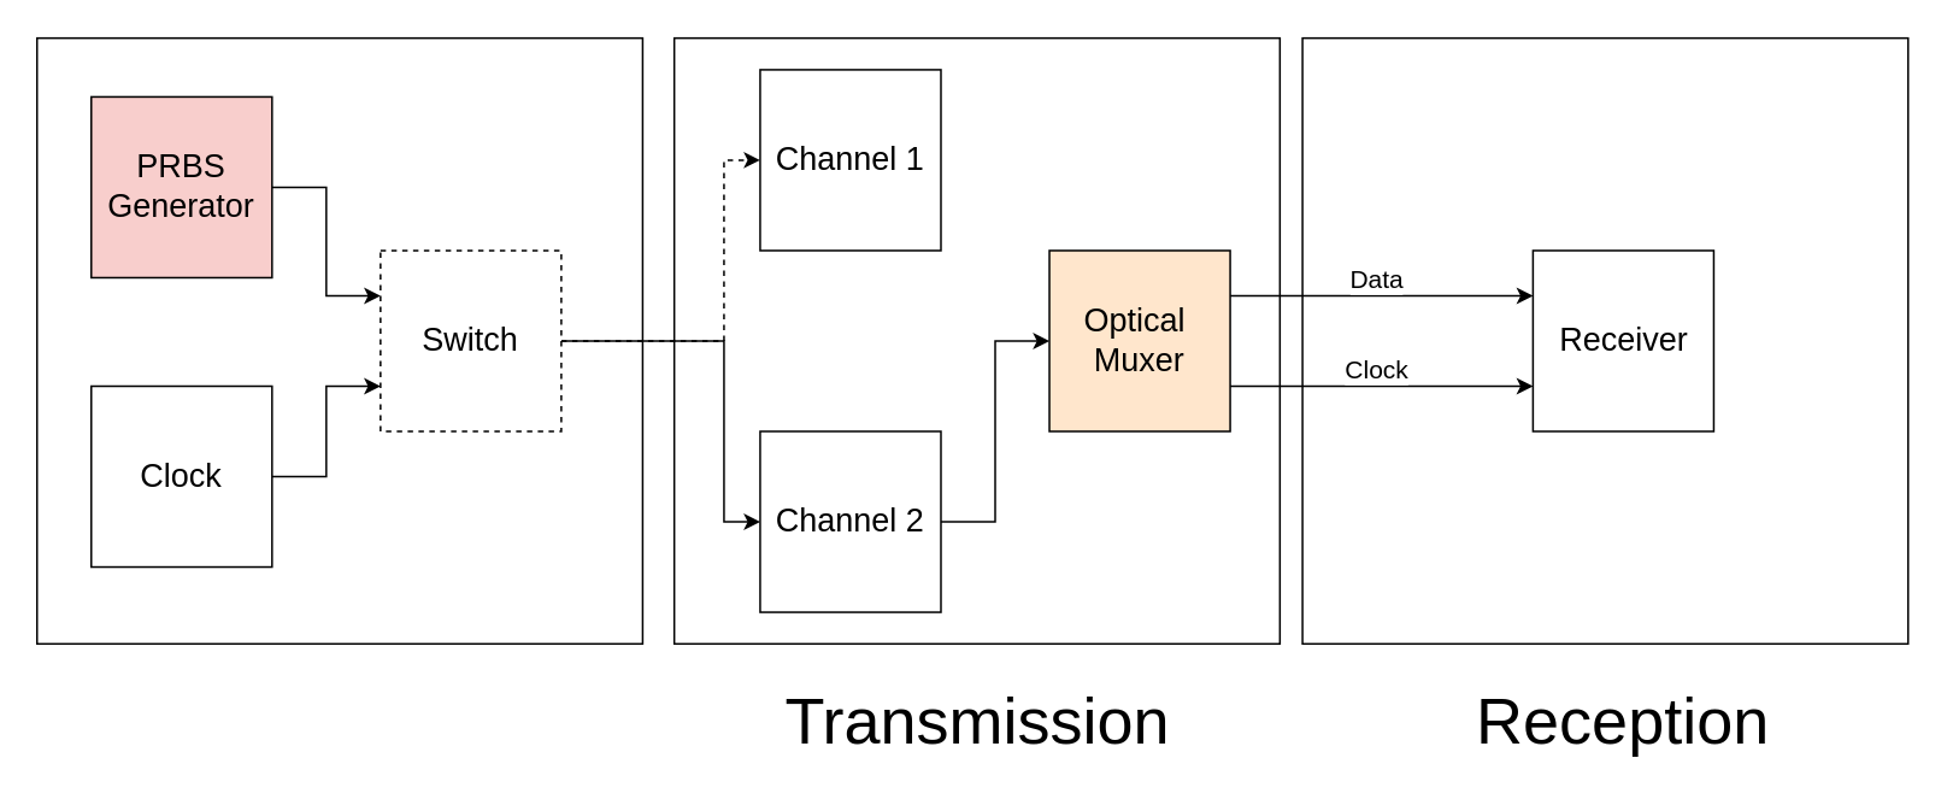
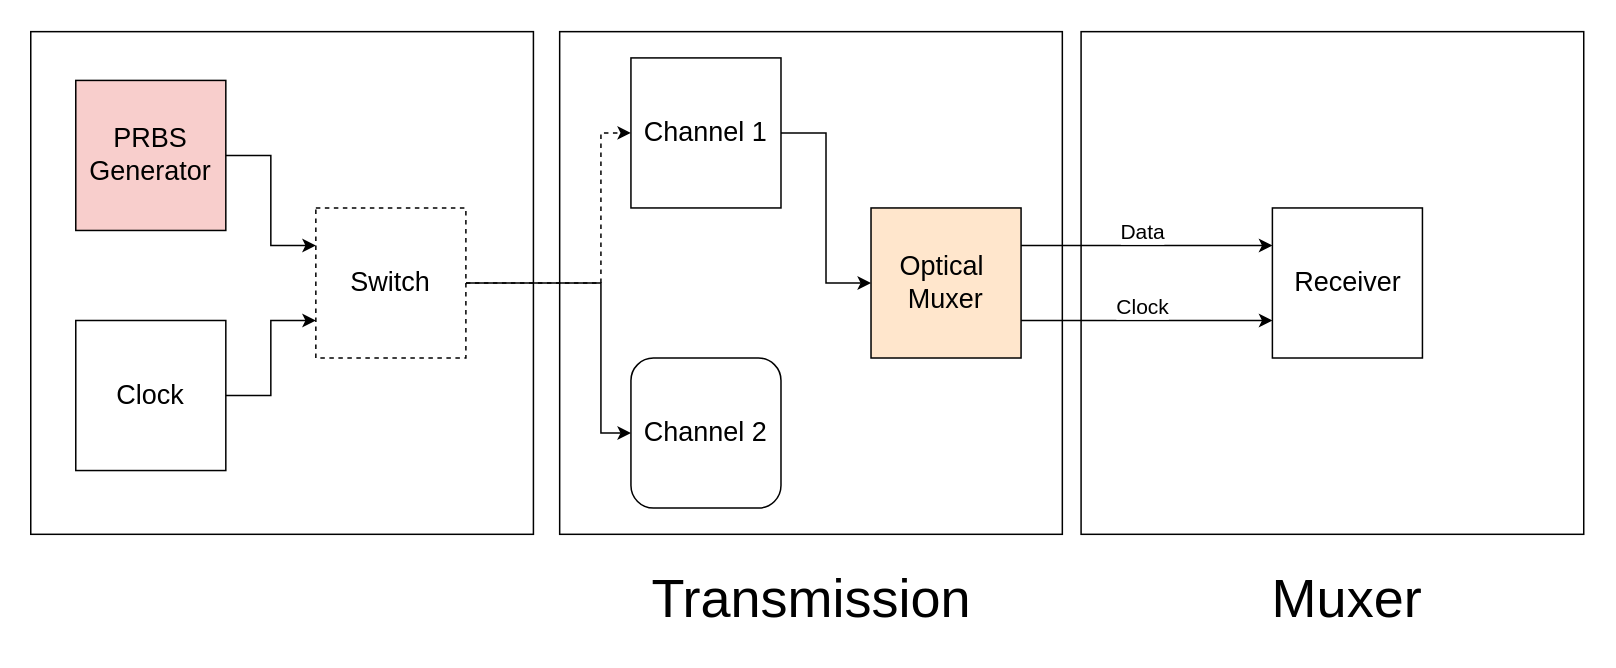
  <mxCell id="0" />
  <mxCell id="1" parent="0" />
  <mxCell id="2" value="" style="whiteSpace=wrap;html=1;aspect=fixed;fillColor=#FFFFFF;" parent="1" vertex="1"><mxGeometry x="20" y="20.5" width="335" height="335" as="geometry" /></mxCell>
  <mxCell id="3" value="" style="whiteSpace=wrap;html=1;aspect=fixed;fillColor=#FFFFFF;" parent="1" vertex="1"><mxGeometry x="720" y="20.5" width="335" height="335" as="geometry" /></mxCell>
  <mxCell id="4" value="" style="whiteSpace=wrap;html=1;aspect=fixed;fillColor=#FFFFFF;" parent="1" vertex="1"><mxGeometry x="372.5" y="20.5" width="335" height="335" as="geometry" /></mxCell>
  <mxCell id="5" style="edgeStyle=orthogonalEdgeStyle;rounded=0;orthogonalLoop=1;jettySize=auto;html=1;entryX=0;entryY=0.25;entryDx=0;entryDy=0;" parent="1" source="6" target="18" edge="1"><mxGeometry relative="1" as="geometry" /></mxCell>
  <mxCell id="6" value="&lt;font style=&quot;font-size: 18px&quot;&gt;PRBS&lt;br&gt;Generator&lt;/font&gt;" style="whiteSpace=wrap;html=1;aspect=fixed;fillColor=#f8cecc;" parent="1" vertex="1"><mxGeometry x="50" y="53" width="100" height="100" as="geometry" /></mxCell>
  <mxCell id="7" style="edgeStyle=orthogonalEdgeStyle;rounded=0;orthogonalLoop=1;jettySize=auto;html=1;exitX=1;exitY=0.25;exitDx=0;exitDy=0;entryX=0;entryY=0.25;entryDx=0;entryDy=0;" parent="1" source="11" target="19" edge="1"><mxGeometry relative="1" as="geometry" /></mxCell>
  <mxCell id="8" value="&lt;font style=&quot;font-size: 14px&quot;&gt;Data&lt;/font&gt;" style="edgeLabel;html=1;align=center;verticalAlign=middle;resizable=0;points=[];" parent="7" vertex="1" connectable="0"><mxGeometry x="0.361" y="-2" relative="1" as="geometry"><mxPoint x="-34" y="-12" as="offset" /></mxGeometry></mxCell>
  <mxCell id="9" style="edgeStyle=orthogonalEdgeStyle;rounded=0;orthogonalLoop=1;jettySize=auto;html=1;exitX=1;exitY=0.75;exitDx=0;exitDy=0;entryX=0;entryY=0.75;entryDx=0;entryDy=0;" parent="1" source="11" target="19" edge="1"><mxGeometry relative="1" as="geometry" /></mxCell>
  <mxCell id="10" value="&lt;font style=&quot;font-size: 14px&quot;&gt;Clock&lt;/font&gt;" style="edgeLabel;html=1;align=center;verticalAlign=middle;resizable=0;points=[];rotation=0;" parent="9" vertex="1" connectable="0"><mxGeometry x="0.325" y="2" relative="1" as="geometry"><mxPoint x="-31" y="-8" as="offset" /></mxGeometry></mxCell>
  <mxCell id="11" value="&lt;font style=&quot;font-size: 18px&quot;&gt;Optical&amp;nbsp;&lt;br&gt;Muxer&lt;br&gt;&lt;/font&gt;" style="whiteSpace=wrap;html=1;aspect=fixed;fillColor=#ffe6cc;" parent="1" vertex="1"><mxGeometry x="580" y="138" width="100" height="100" as="geometry" /></mxCell>
+ <mxCell id="12" style="edgeStyle=orthogonalEdgeStyle;rounded=0;orthogonalLoop=1;jettySize=auto;html=1;entryX=0;entryY=0.5;entryDx=0;entryDy=0;" parent="1" source="13" target="11" edge="1"><mxGeometry relative="1" as="geometry" /></mxCell>
  <mxCell id="13" value="&lt;font style=&quot;font-size: 18px&quot;&gt;Channel 1&lt;/font&gt;" style="whiteSpace=wrap;html=1;aspect=fixed;" parent="1" vertex="1"><mxGeometry x="420" y="38" width="100" height="100" as="geometry" /></mxCell>
- <mxCell id="14" style="edgeStyle=orthogonalEdgeStyle;rounded=0;orthogonalLoop=1;jettySize=auto;html=1;" parent="1" source="15" target="11" edge="1"><mxGeometry relative="1" as="geometry" /></mxCell>
- <mxCell id="15" value="&lt;font style=&quot;font-size: 18px&quot;&gt;Channel 2&lt;/font&gt;" style="whiteSpace=wrap;html=1;aspect=fixed;" parent="1" vertex="1"><mxGeometry x="420" y="238" width="100" height="100" as="geometry" /></mxCell>
+ <mxCell id="15" value="&lt;font style=&quot;font-size: 18px&quot;&gt;Channel 2&lt;/font&gt;" style="whiteSpace=wrap;html=1;aspect=fixed;rounded=1;" parent="1" vertex="1"><mxGeometry x="420" y="238" width="100" height="100" as="geometry" /></mxCell>
  <mxCell id="16" style="edgeStyle=orthogonalEdgeStyle;rounded=0;orthogonalLoop=1;jettySize=auto;html=1;entryX=0;entryY=0.5;entryDx=0;entryDy=0;dashed=1;" parent="1" source="18" target="13" edge="1"><mxGeometry relative="1" as="geometry"><Array as="points"><mxPoint x="400" y="188" /><mxPoint x="400" y="88" /></Array></mxGeometry></mxCell>
  <mxCell id="17" style="edgeStyle=orthogonalEdgeStyle;rounded=0;orthogonalLoop=1;jettySize=auto;html=1;" parent="1" source="18" target="15" edge="1"><mxGeometry relative="1" as="geometry"><Array as="points"><mxPoint x="400" y="188" /><mxPoint x="400" y="288" /></Array></mxGeometry></mxCell>
  <mxCell id="18" value="&lt;font style=&quot;font-size: 18px&quot;&gt;Switch&lt;/font&gt;" style="whiteSpace=wrap;html=1;aspect=fixed;dashed=1;" parent="1" vertex="1"><mxGeometry x="210" y="138" width="100" height="100" as="geometry" /></mxCell>
  <mxCell id="19" value="&lt;font style=&quot;font-size: 18px&quot;&gt;Receiver&lt;/font&gt;" style="whiteSpace=wrap;html=1;aspect=fixed;" parent="1" vertex="1"><mxGeometry x="847.5" y="138" width="100" height="100" as="geometry" /></mxCell>
  <mxCell id="20" value="&lt;font style=&quot;font-size: 36px&quot;&gt;Transmission&lt;/font&gt;" style="text;html=1;strokeColor=none;fillColor=none;align=center;verticalAlign=middle;whiteSpace=wrap;rounded=0;" parent="1" vertex="1"><mxGeometry x="432.5" y="373" width="215" height="50" as="geometry" /></mxCell>
- <mxCell id="21" value="&lt;font style=&quot;font-size: 36px&quot;&gt;Reception&lt;/font&gt;" style="text;html=1;strokeColor=none;fillColor=none;align=center;verticalAlign=middle;whiteSpace=wrap;rounded=0;" parent="1" vertex="1"><mxGeometry x="790" y="373" width="215" height="50" as="geometry" /></mxCell>
+ <mxCell id="21" value="&lt;font style=&quot;font-size: 36px&quot;&gt;Muxer&lt;/font&gt;" style="text;html=1;strokeColor=none;fillColor=none;align=center;verticalAlign=middle;whiteSpace=wrap;rounded=0;" parent="1" vertex="1"><mxGeometry x="790" y="373" width="215" height="50" as="geometry" /></mxCell>
  <mxCell id="22" style="edgeStyle=orthogonalEdgeStyle;rounded=0;orthogonalLoop=1;jettySize=auto;html=1;entryX=0;entryY=0.75;entryDx=0;entryDy=0;" parent="1" source="23" target="18" edge="1"><mxGeometry relative="1" as="geometry" /></mxCell>
  <mxCell id="23" value="&lt;font style=&quot;font-size: 18px&quot;&gt;Clock&lt;br&gt;&lt;/font&gt;" style="whiteSpace=wrap;html=1;aspect=fixed;" parent="1" vertex="1"><mxGeometry x="50" y="213" width="100" height="100" as="geometry" /></mxCell>
